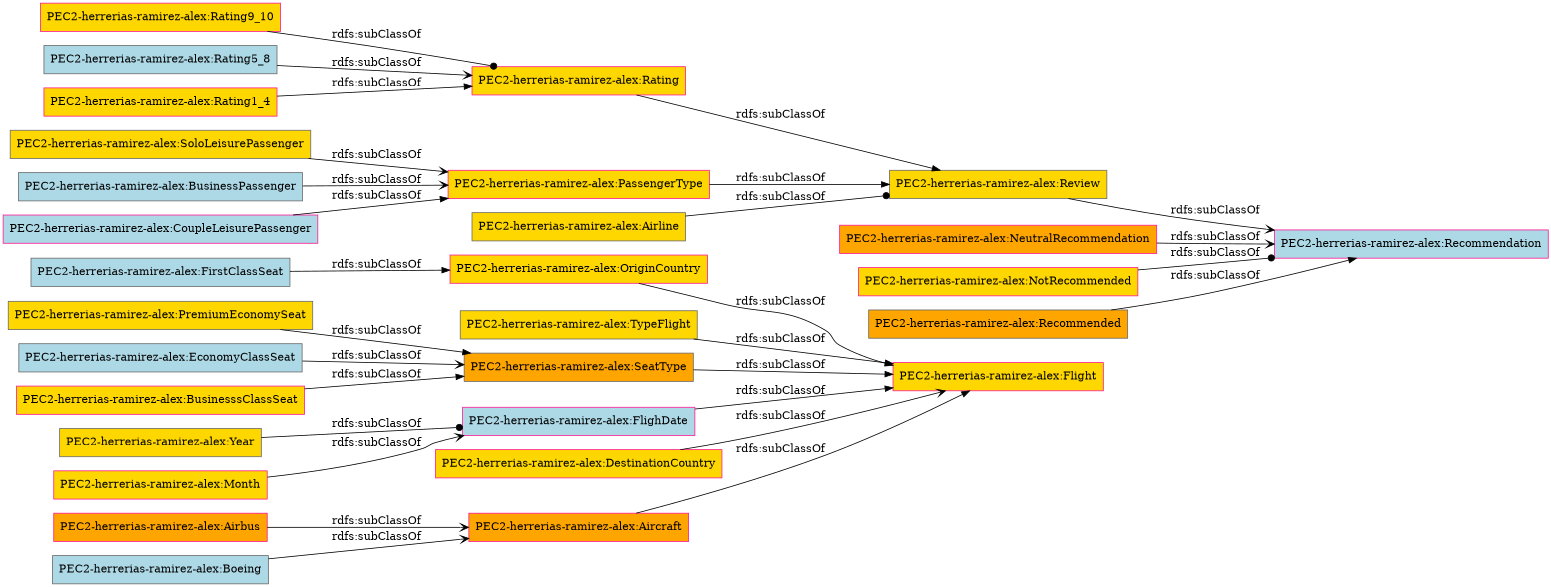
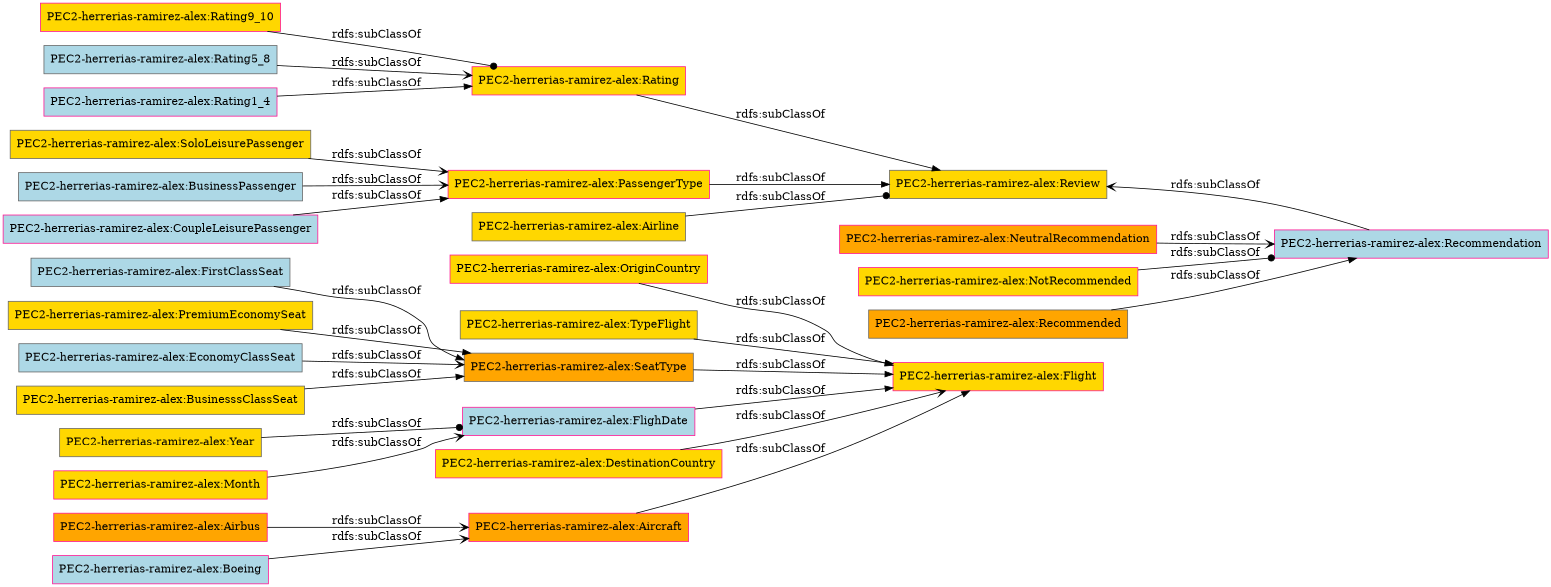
  digraph {
    rankdir=LR
    node [color=deeppink fillcolor=gold shape=rectangle style=filled]
    edge [arrowhead=normal]
    "PEC2-herrerias-ramirez-alex:Year" [color=gray40]
    "PEC2-herrerias-ramirez-alex:FlighDate" [fillcolor=lightblue]
    "PEC2-herrerias-ramirez-alex:Flight"
    "PEC2-herrerias-ramirez-alex:TypeFlight" [color=gray40]
    "PEC2-herrerias-ramirez-alex:SoloLeisurePassenger" [color=gray40]
    "PEC2-herrerias-ramirez-alex:PassengerType"
    "PEC2-herrerias-ramirez-alex:Review" [color=gray40]
    "PEC2-herrerias-ramirez-alex:FirstClassSeat" [color=gray40 fillcolor=lightblue]
    "PEC2-herrerias-ramirez-alex:SeatType" [color=gray40 fillcolor=orange]
    "PEC2-herrerias-ramirez-alex:OriginCountry"
    "PEC2-herrerias-ramirez-alex:Rating9_10"
    "PEC2-herrerias-ramirez-alex:Rating"
    "PEC2-herrerias-ramirez-alex:Rating5_8" [color=gray40 fillcolor=lightblue]
    "PEC2-herrerias-ramirez-alex:DestinationCountry"
    "PEC2-herrerias-ramirez-alex:Airbus" [fillcolor=orange]
    "PEC2-herrerias-ramirez-alex:Aircraft" [fillcolor=orange]
    "PEC2-herrerias-ramirez-alex:EconomyClassSeat" [color=gray40 fillcolor=lightblue]
-   "PEC2-herrerias-ramirez-alex:Boeing" [color=gray40 fillcolor=lightblue]
+   "PEC2-herrerias-ramirez-alex:Boeing" [fillcolor=lightblue]
    "PEC2-herrerias-ramirez-alex:Airline" [color=gray40]
    "PEC2-herrerias-ramirez-alex:NeutralRecommendation" [fillcolor=orange]
    "PEC2-herrerias-ramirez-alex:Recommendation" [fillcolor=lightblue]
-   "PEC2-herrerias-ramirez-alex:BusinesssClassSeat"
+   "PEC2-herrerias-ramirez-alex:BusinesssClassSeat" [color=gray40]
    "PEC2-herrerias-ramirez-alex:PremiumEconomySeat" [color=gray40]
    "PEC2-herrerias-ramirez-alex:CoupleLeisurePassenger" [fillcolor=lightblue]
-   "PEC2-herrerias-ramirez-alex:Rating1_4"
+   "PEC2-herrerias-ramirez-alex:Rating1_4" [fillcolor=lightblue]
    "PEC2-herrerias-ramirez-alex:NotRecommended"
    "PEC2-herrerias-ramirez-alex:Month"
    "PEC2-herrerias-ramirez-alex:Recommended" [color=gray40 fillcolor=orange]
    "PEC2-herrerias-ramirez-alex:BusinessPassenger" [color=gray40 fillcolor=lightblue]
    "PEC2-herrerias-ramirez-alex:Year" -> "PEC2-herrerias-ramirez-alex:FlighDate" [arrowhead=dot label="rdfs:subClassOf"]
    "PEC2-herrerias-ramirez-alex:FlighDate" -> "PEC2-herrerias-ramirez-alex:Flight" [label="rdfs:subClassOf"]
    "PEC2-herrerias-ramirez-alex:TypeFlight" -> "PEC2-herrerias-ramirez-alex:Flight" [label="rdfs:subClassOf"]
    "PEC2-herrerias-ramirez-alex:SoloLeisurePassenger" -> "PEC2-herrerias-ramirez-alex:PassengerType" [arrowhead=vee label="rdfs:subClassOf"]
    "PEC2-herrerias-ramirez-alex:PassengerType" -> "PEC2-herrerias-ramirez-alex:Review" [label="rdfs:subClassOf"]
-   "PEC2-herrerias-ramirez-alex:FirstClassSeat" -> "PEC2-herrerias-ramirez-alex:OriginCountry" [label="rdfs:subClassOf"]
+   "PEC2-herrerias-ramirez-alex:FirstClassSeat" -> "PEC2-herrerias-ramirez-alex:SeatType" [label="rdfs:subClassOf"]
    "PEC2-herrerias-ramirez-alex:SeatType" -> "PEC2-herrerias-ramirez-alex:Flight" [label="rdfs:subClassOf"]
    "PEC2-herrerias-ramirez-alex:OriginCountry" -> "PEC2-herrerias-ramirez-alex:Flight" [label="rdfs:subClassOf"]
    "PEC2-herrerias-ramirez-alex:Rating9_10" -> "PEC2-herrerias-ramirez-alex:Rating" [arrowhead=dot label="rdfs:subClassOf"]
    "PEC2-herrerias-ramirez-alex:Rating" -> "PEC2-herrerias-ramirez-alex:Review" [label="rdfs:subClassOf"]
    "PEC2-herrerias-ramirez-alex:Rating5_8" -> "PEC2-herrerias-ramirez-alex:Rating" [arrowhead=vee label="rdfs:subClassOf"]
    "PEC2-herrerias-ramirez-alex:DestinationCountry" -> "PEC2-herrerias-ramirez-alex:Flight" [arrowhead=vee label="rdfs:subClassOf"]
    "PEC2-herrerias-ramirez-alex:Airbus" -> "PEC2-herrerias-ramirez-alex:Aircraft" [arrowhead=vee label="rdfs:subClassOf"]
    "PEC2-herrerias-ramirez-alex:Aircraft" -> "PEC2-herrerias-ramirez-alex:Flight" [label="rdfs:subClassOf"]
    "PEC2-herrerias-ramirez-alex:EconomyClassSeat" -> "PEC2-herrerias-ramirez-alex:SeatType" [arrowhead=vee label="rdfs:subClassOf"]
    "PEC2-herrerias-ramirez-alex:Boeing" -> "PEC2-herrerias-ramirez-alex:Aircraft" [arrowhead=vee label="rdfs:subClassOf"]
    "PEC2-herrerias-ramirez-alex:Airline" -> "PEC2-herrerias-ramirez-alex:Review" [arrowhead=dot label="rdfs:subClassOf"]
    "PEC2-herrerias-ramirez-alex:NeutralRecommendation" -> "PEC2-herrerias-ramirez-alex:Recommendation" [arrowhead=vee label="rdfs:subClassOf"]
-   "PEC2-herrerias-ramirez-alex:Review" -> "PEC2-herrerias-ramirez-alex:Recommendation" [arrowhead=vee label="rdfs:subClassOf"]
+   "PEC2-herrerias-ramirez-alex:Recommendation" -> "PEC2-herrerias-ramirez-alex:Review" [arrowhead=vee label="rdfs:subClassOf"]
    "PEC2-herrerias-ramirez-alex:BusinesssClassSeat" -> "PEC2-herrerias-ramirez-alex:SeatType" [label="rdfs:subClassOf"]
    "PEC2-herrerias-ramirez-alex:PremiumEconomySeat" -> "PEC2-herrerias-ramirez-alex:SeatType" [label="rdfs:subClassOf"]
    "PEC2-herrerias-ramirez-alex:CoupleLeisurePassenger" -> "PEC2-herrerias-ramirez-alex:PassengerType" [label="rdfs:subClassOf"]
    "PEC2-herrerias-ramirez-alex:Rating1_4" -> "PEC2-herrerias-ramirez-alex:Rating" [label="rdfs:subClassOf"]
    "PEC2-herrerias-ramirez-alex:NotRecommended" -> "PEC2-herrerias-ramirez-alex:Recommendation" [arrowhead=dot label="rdfs:subClassOf"]
    "PEC2-herrerias-ramirez-alex:Month" -> "PEC2-herrerias-ramirez-alex:FlighDate" [arrowhead=vee label="rdfs:subClassOf"]
    "PEC2-herrerias-ramirez-alex:Recommended" -> "PEC2-herrerias-ramirez-alex:Recommendation" [label="rdfs:subClassOf"]
    "PEC2-herrerias-ramirez-alex:BusinessPassenger" -> "PEC2-herrerias-ramirez-alex:PassengerType" [arrowhead=vee label="rdfs:subClassOf"]
  }
